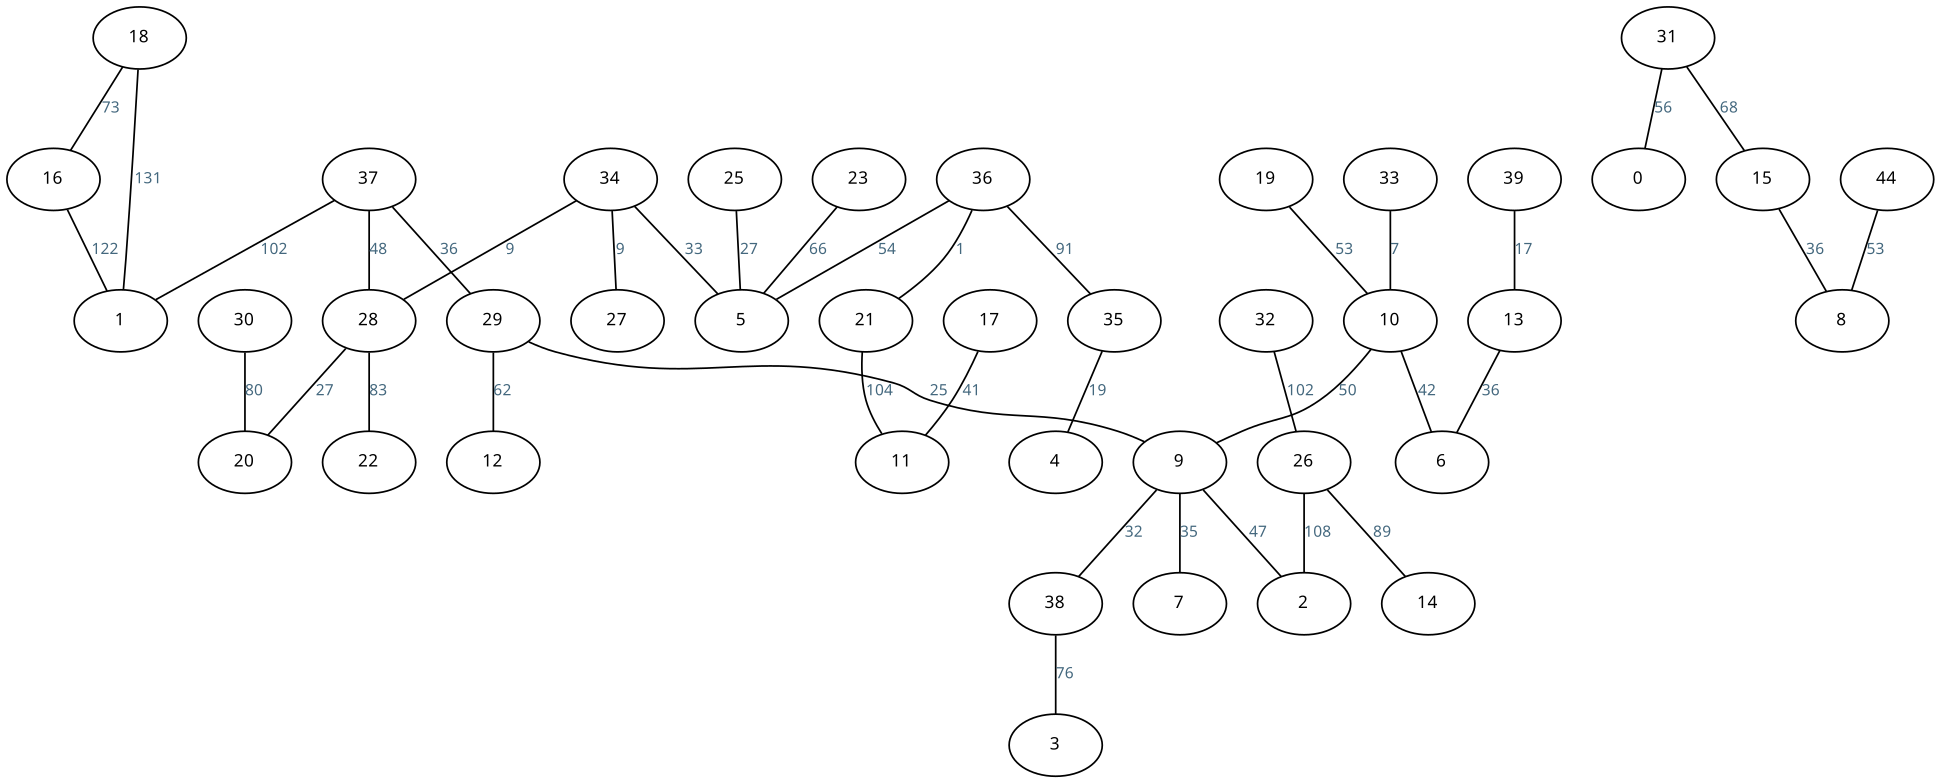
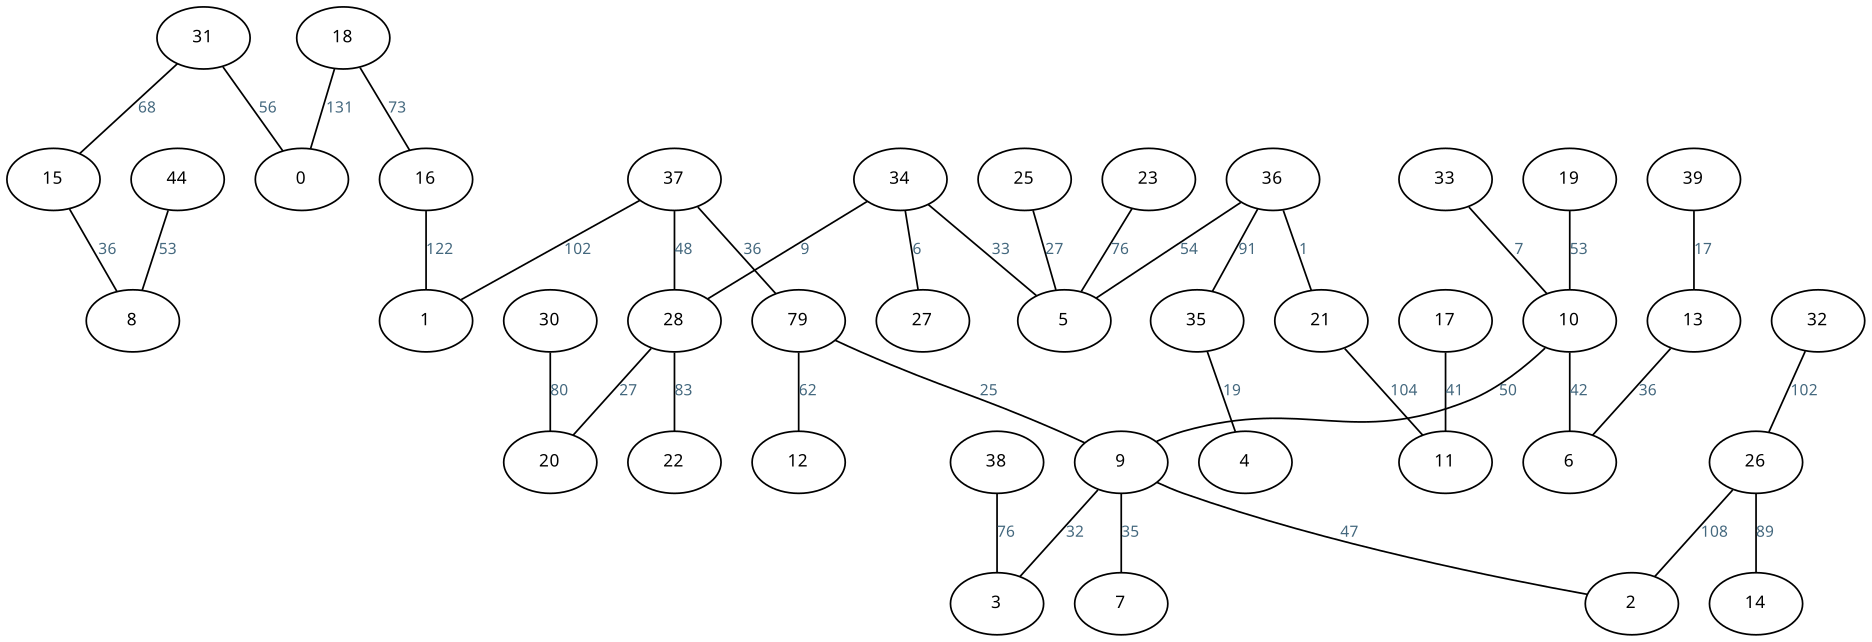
  graph {
    node [fontname=Verdana fontsize=10]
    edge [fontcolor="#44687e" fontname=Verdana fontsize=9]
    n1 [label=18]
    n2 [label=0]
    n3 [label=16]
    n4 [label=1]
    n5 [label=44]
    n6 [label=8]
    n7 [label=34]
    n8 [label=28]
    n9 [label=5]
    n10 [label=27]
    n11 [label=22]
    n12 [label=20]
    n13 [label=25]
    n14 [label=39]
    n15 [label=13]
    n16 [label=6]
    n17 [label=9]
    n18 [label=2]
    n19 [label=7]
    n20 [label=3]
    n21 [label=26]
    n22 [label=14]
    n23 [label=15]
    n24 [label=36]
    n25 [label=21]
    n26 [label=35]
    n27 [label=11]
    n28 [label=4]
    n29 [label=32]
    n30 [label=17]
    n31 [label=37]
-   n32 [label=29]
+   n32 [label=79]
    n33 [label=12]
    n34 [label=19]
    n35 [label=10]
    n36 [label=31]
    n37 [label=30]
    n38 [label=38]
    n39 [label=33]
    n40 [label=23]
-   n1 -- n4 [label=131]
+   n1 -- n2 [label=131]
    n1 -- n3 [label=73]
    n3 -- n4 [label=122]
    n5 -- n6 [label=53]
    n7 -- n8 [label=9]
    n7 -- n9 [label=33]
-   n7 -- n10 [label=9]
+   n7 -- n10 [label=6]
    n8 -- n11 [label=83]
    n8 -- n12 [label=27]
    n13 -- n9 [label=27]
    n14 -- n15 [label=17]
    n15 -- n16 [label=36]
    n17 -- n18 [label=47]
    n17 -- n19 [label=35]
-   n17 -- n38 [label=32]
+   n17 -- n20 [label=32]
    n21 -- n18 [label=108]
    n21 -- n22 [label=89]
    n23 -- n6 [label=36]
    n24 -- n9 [label=54]
    n24 -- n25 [label=1]
    n24 -- n26 [label=91]
    n25 -- n27 [label=104]
    n26 -- n28 [label=19]
    n29 -- n21 [label=102]
    n30 -- n27 [label=41]
    n31 -- n4 [label=102]
    n31 -- n8 [label=48]
    n31 -- n32 [label=36]
    n32 -- n17 [label=25]
    n32 -- n33 [label=62]
    n34 -- n35 [label=53]
    n35 -- n16 [label=42]
    n35 -- n17 [label=50]
    n36 -- n2 [label=56]
    n36 -- n23 [label=68]
    n37 -- n12 [label=80]
    n38 -- n20 [label=76]
    n39 -- n35 [label=7]
-   n40 -- n9 [label=66]
+   n40 -- n9 [label=76]
  }
